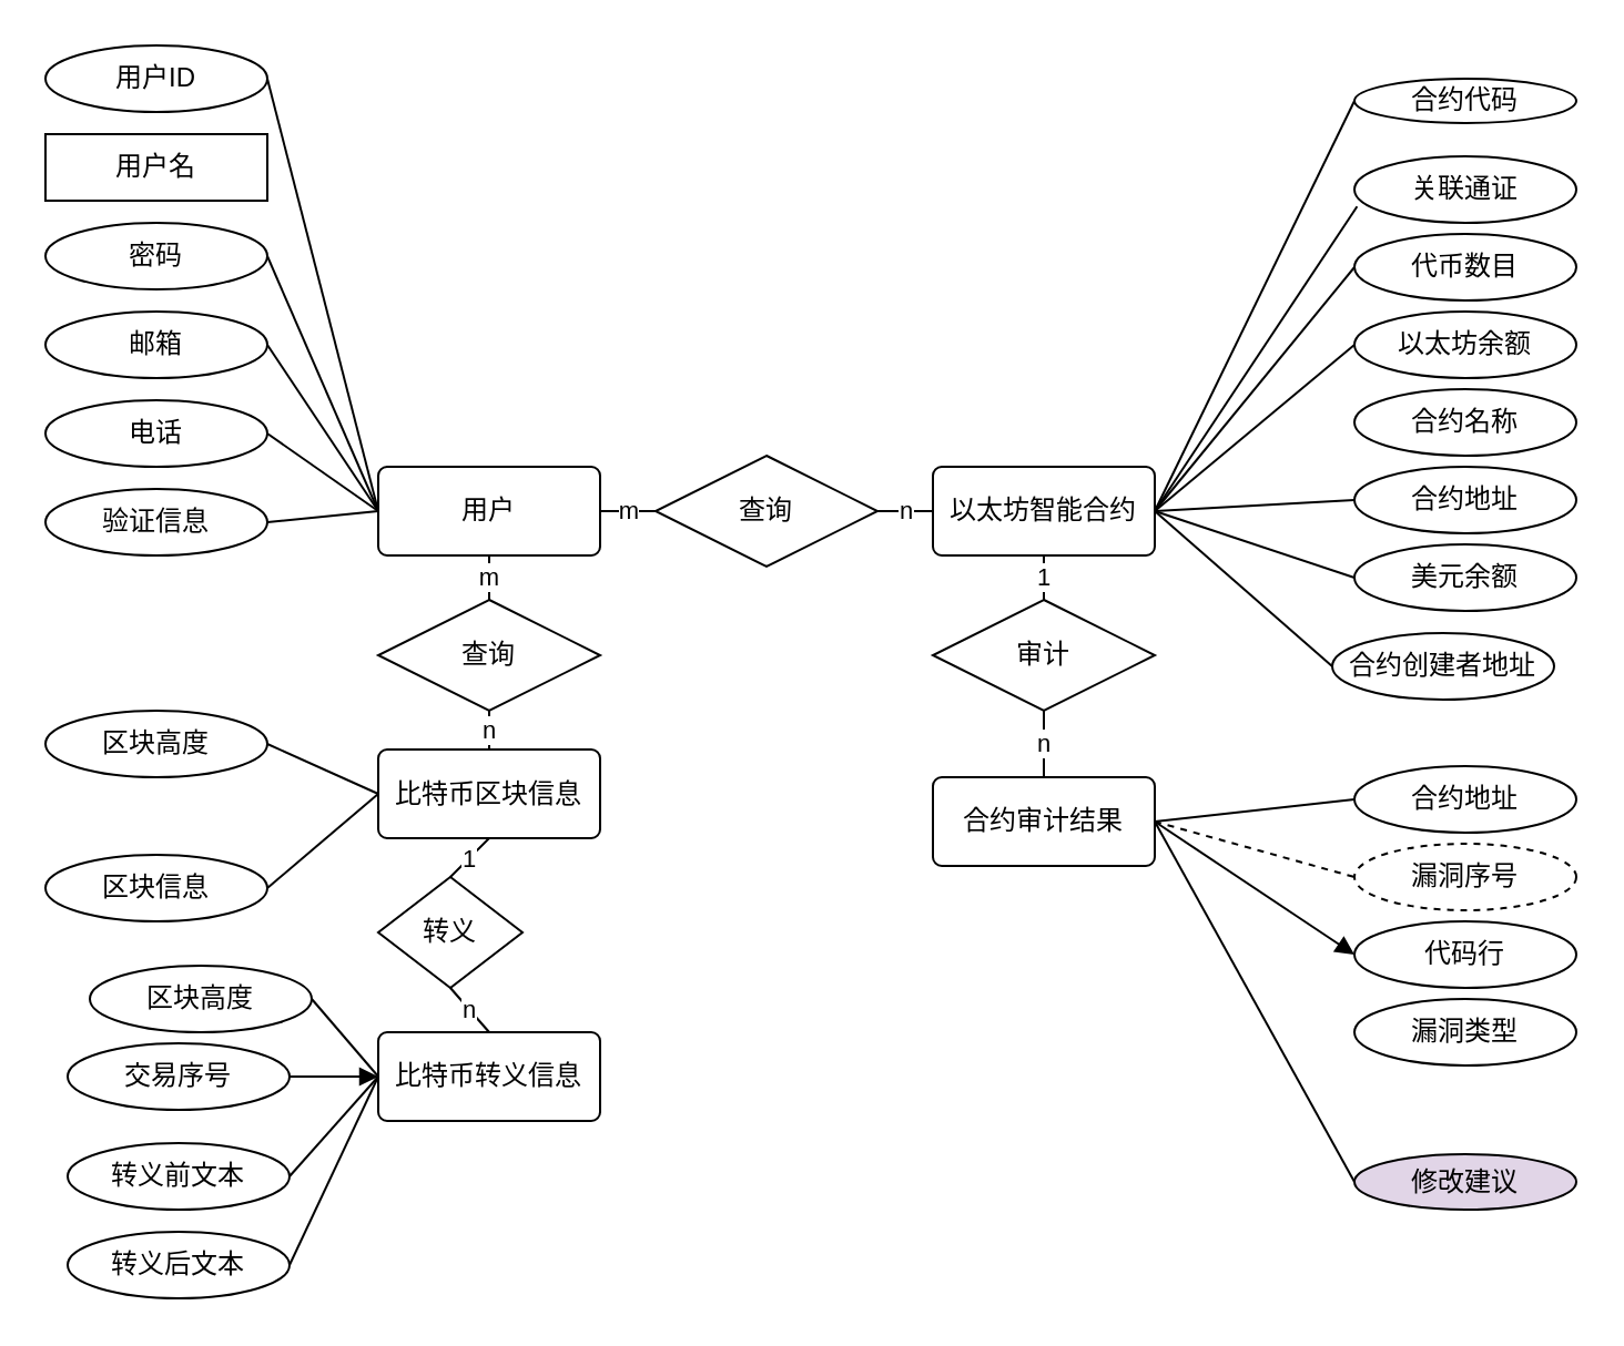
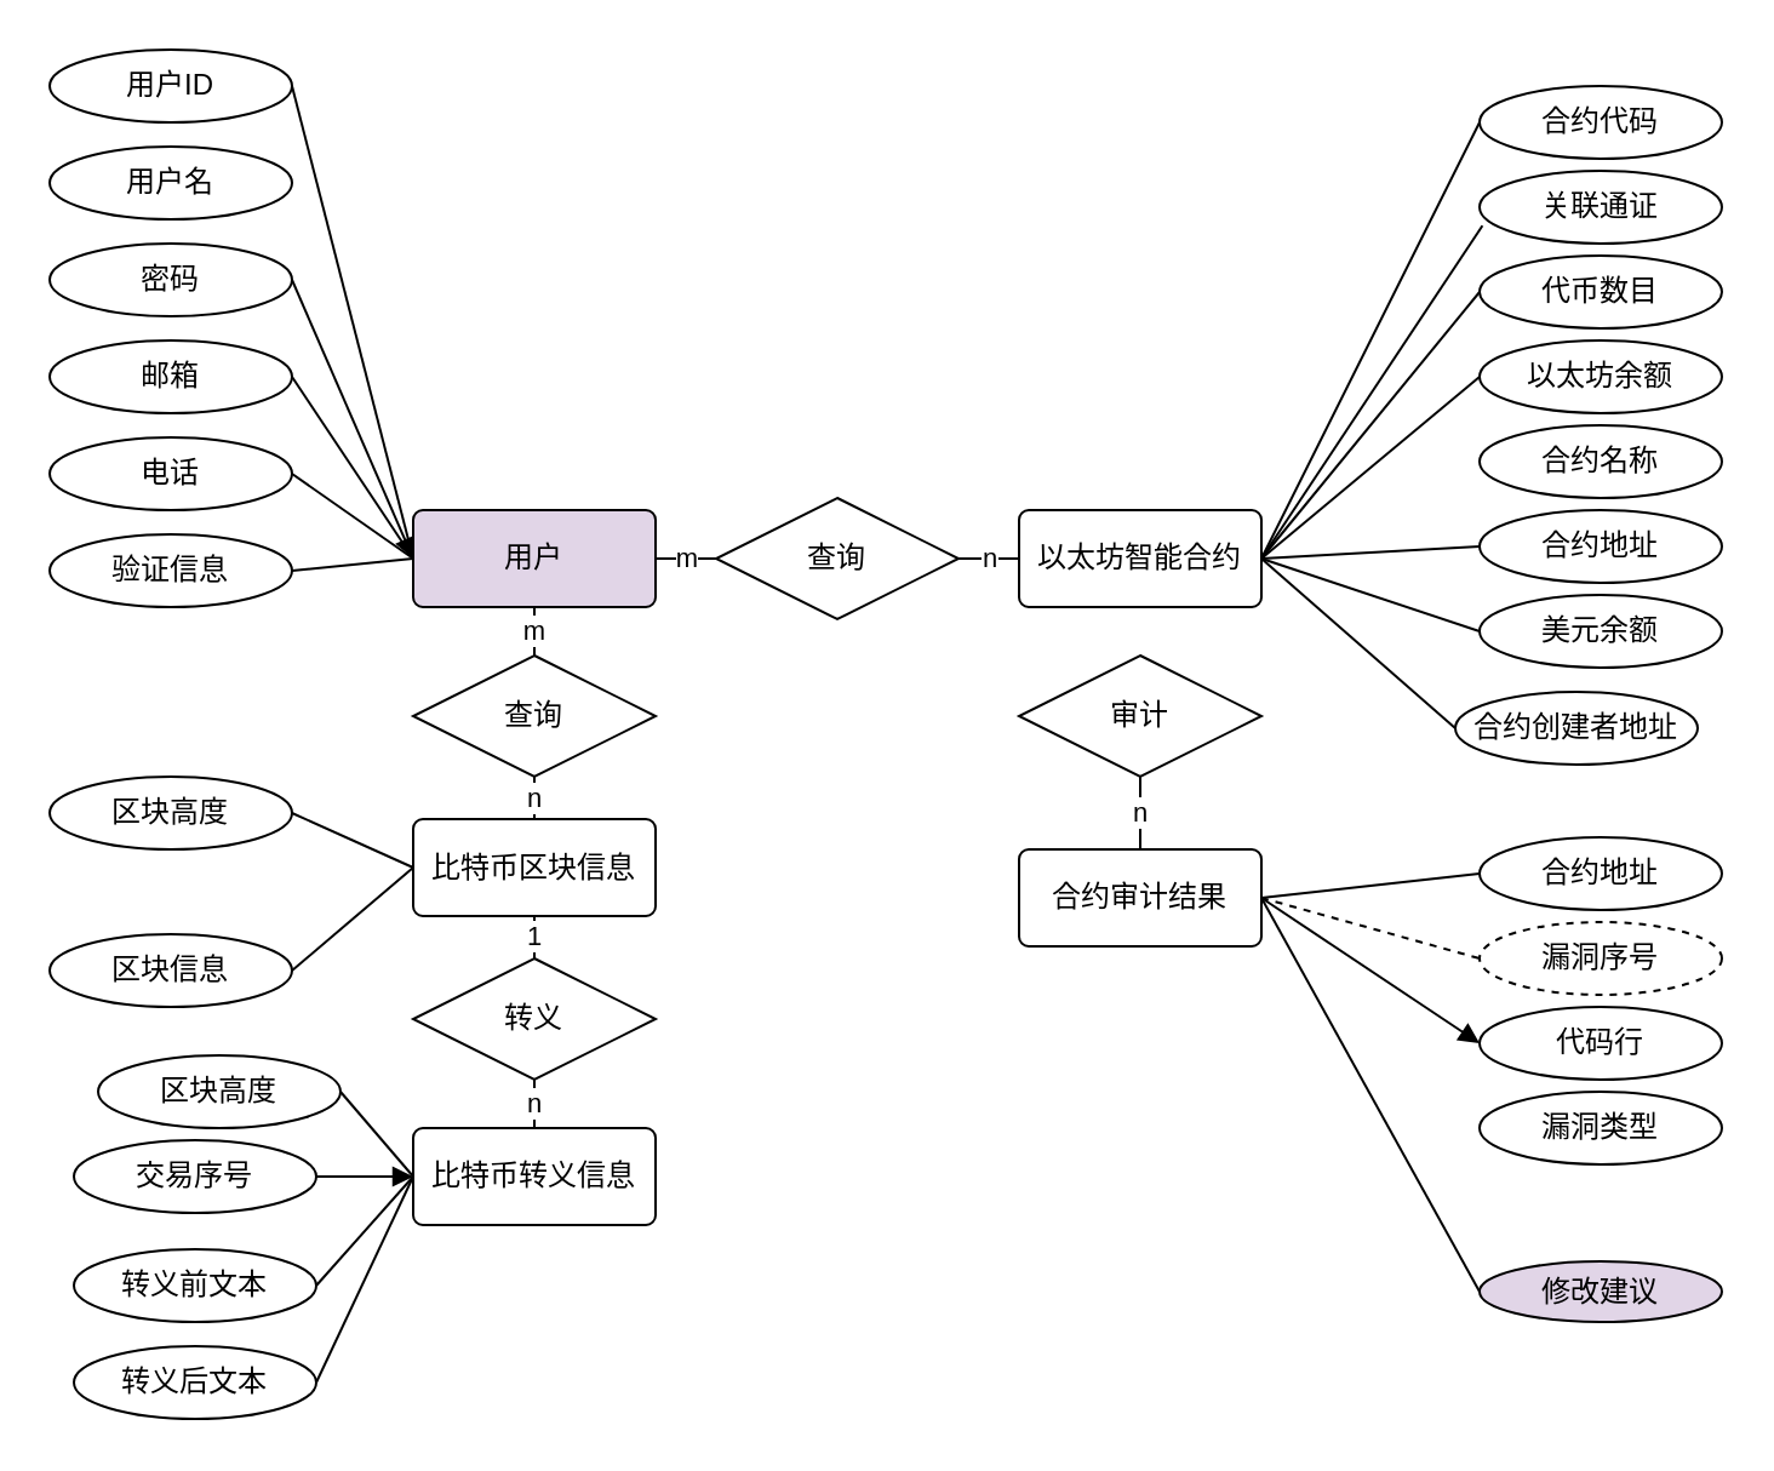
  <mxCell id="0" />
  <mxCell id="1" parent="0" />
- <mxCell id="2" value="用户" style="rounded=1;arcSize=10;whiteSpace=wrap;html=1;align=center;" vertex="1" parent="1"><mxGeometry x="170" y="210" width="100" height="40" as="geometry" /></mxCell>
+ <mxCell id="2" value="用户" style="rounded=1;arcSize=10;whiteSpace=wrap;html=1;align=center;fillColor=#e1d5e7;" vertex="1" parent="1"><mxGeometry x="170" y="210" width="100" height="40" as="geometry" /></mxCell>
  <mxCell id="3" value="用户ID" style="ellipse;whiteSpace=wrap;html=1;align=center;" vertex="1" parent="1"><mxGeometry x="20" y="20" width="100" height="30" as="geometry" /></mxCell>
  <mxCell id="4" value="审计" style="rhombus;whiteSpace=wrap;html=1;" vertex="1" parent="1"><mxGeometry x="420" y="270" width="100" height="50" as="geometry" /></mxCell>
  <mxCell id="5" value="以太坊智能合约" style="rounded=1;arcSize=10;whiteSpace=wrap;html=1;align=center;" vertex="1" parent="1"><mxGeometry x="420" y="210" width="100" height="40" as="geometry" /></mxCell>
  <mxCell id="6" value="合约审计结果" style="rounded=1;arcSize=10;whiteSpace=wrap;html=1;align=center;" vertex="1" parent="1"><mxGeometry x="420" y="350" width="100" height="40" as="geometry" /></mxCell>
  <mxCell id="7" value="比特币区块信息" style="rounded=1;arcSize=10;whiteSpace=wrap;html=1;align=center;" vertex="1" parent="1"><mxGeometry x="170" y="337.5" width="100" height="40" as="geometry" /></mxCell>
  <mxCell id="8" value="比特币转义信息" style="rounded=1;arcSize=10;whiteSpace=wrap;html=1;align=center;" vertex="1" parent="1"><mxGeometry x="170" y="465" width="100" height="40" as="geometry" /></mxCell>
- <mxCell id="9" value="用户名" style="whiteSpace=wrap;html=1;align=center;rounded=0;" vertex="1" parent="1"><mxGeometry x="20" y="60" width="100" height="30" as="geometry" /></mxCell>
+ <mxCell id="9" value="用户名" style="ellipse;whiteSpace=wrap;html=1;align=center;" vertex="1" parent="1"><mxGeometry x="20" y="60" width="100" height="30" as="geometry" /></mxCell>
  <mxCell id="10" value="密码" style="ellipse;whiteSpace=wrap;html=1;align=center;" vertex="1" parent="1"><mxGeometry x="20" y="100" width="100" height="30" as="geometry" /></mxCell>
  <mxCell id="11" value="邮箱" style="ellipse;whiteSpace=wrap;html=1;align=center;" vertex="1" parent="1"><mxGeometry x="20" y="140" width="100" height="30" as="geometry" /></mxCell>
  <mxCell id="12" value="电话" style="ellipse;whiteSpace=wrap;html=1;align=center;" vertex="1" parent="1"><mxGeometry x="20" y="180" width="100" height="30" as="geometry" /></mxCell>
  <mxCell id="13" value="验证信息" style="ellipse;whiteSpace=wrap;html=1;align=center;" vertex="1" parent="1"><mxGeometry x="20" y="220" width="100" height="30" as="geometry" /></mxCell>
  <mxCell id="14" value="" style="endArrow=none;html=1;exitX=1;exitY=0.5;exitDx=0;exitDy=0;entryX=0;entryY=0.5;entryDx=0;entryDy=0;" edge="1" parent="1" source="3" target="2"><mxGeometry width="50" height="50" relative="1" as="geometry"><mxPoint x="250" y="170" as="sourcePoint" /><mxPoint x="300" y="120" as="targetPoint" /></mxGeometry></mxCell>
- <mxCell id="15" value="" style="endArrow=none;html=1;exitX=1;exitY=0.5;exitDx=0;exitDy=0;entryX=0;entryY=0.5;entryDx=0;entryDy=0;" edge="1" parent="1" source="10" target="2"><mxGeometry width="50" height="50" relative="1" as="geometry"><mxPoint x="420" as="sourcePoint" y="55" /><mxPoint x="500" y="150" as="targetPoint" /></mxGeometry></mxCell>
+ <mxCell id="15" value="" style="endArrow=block;html=1;exitX=1;exitY=0.5;exitDx=0;exitDy=0;entryX=0;entryY=0.5;entryDx=0;entryDy=0;" edge="1" parent="1" source="10" target="2"><mxGeometry width="50" height="50" relative="1" as="geometry"><mxPoint x="420" as="sourcePoint" y="55" /><mxPoint x="500" y="150" as="targetPoint" /></mxGeometry></mxCell>
  <mxCell id="16" value="" style="endArrow=none;html=1;exitX=1;exitY=0.5;exitDx=0;exitDy=0;entryX=0;entryY=0.5;entryDx=0;entryDy=0;" edge="1" parent="1" source="12" target="2"><mxGeometry width="50" height="50" relative="1" as="geometry"><mxPoint x="160" y="237.5" as="sourcePoint" /><mxPoint x="240" y="332.5" as="targetPoint" /></mxGeometry></mxCell>
  <mxCell id="17" value="" style="endArrow=none;html=1;exitX=1;exitY=0.5;exitDx=0;exitDy=0;entryX=0;entryY=0.5;entryDx=0;entryDy=0;" edge="1" parent="1" source="11" target="2"><mxGeometry width="50" height="50" relative="1" as="geometry"><mxPoint x="300" y="155" as="sourcePoint" /><mxPoint x="600" y="180" as="targetPoint" /></mxGeometry></mxCell>
  <mxCell id="18" value="" style="endArrow=none;html=1;exitX=1;exitY=0.5;exitDx=0;exitDy=0;entryX=0;entryY=0.5;entryDx=0;entryDy=0;" edge="1" parent="1" source="13" target="2"><mxGeometry width="50" height="50" relative="1" as="geometry"><mxPoint x="150" y="255" as="sourcePoint" /><mxPoint x="230" y="350" as="targetPoint" /></mxGeometry></mxCell>
- <mxCell id="19" value="合约代码" style="ellipse;whiteSpace=wrap;html=1;align=center;" vertex="1" parent="1"><mxGeometry x="610" y="35" width="100" height="20" as="geometry" /></mxCell>
+ <mxCell id="19" value="合约代码" style="ellipse;whiteSpace=wrap;html=1;align=center;" vertex="1" parent="1"><mxGeometry x="610" y="35" width="100" height="30" as="geometry" /></mxCell>
  <mxCell id="20" value="代币数目" style="ellipse;whiteSpace=wrap;html=1;align=center;" vertex="1" parent="1"><mxGeometry x="610" y="105" width="100" height="30" as="geometry" /></mxCell>
  <mxCell id="21" value="关联通证" style="ellipse;whiteSpace=wrap;html=1;align=center;" vertex="1" parent="1"><mxGeometry x="610" y="70" width="100" height="30" as="geometry" /></mxCell>
  <mxCell id="22" value="合约创建者地址" style="ellipse;whiteSpace=wrap;html=1;align=center;" vertex="1" parent="1"><mxGeometry x="600" y="285" width="100" height="30" as="geometry" /></mxCell>
  <mxCell id="23" value="美元余额" style="ellipse;whiteSpace=wrap;html=1;align=center;" vertex="1" parent="1"><mxGeometry x="610" y="245" width="100" height="30" as="geometry" /></mxCell>
  <mxCell id="24" value="以太坊余额" style="ellipse;whiteSpace=wrap;html=1;align=center;" vertex="1" parent="1"><mxGeometry x="610" y="140" width="100" height="30" as="geometry" /></mxCell>
  <mxCell id="25" value="合约名称" style="ellipse;whiteSpace=wrap;html=1;align=center;" vertex="1" parent="1"><mxGeometry x="610" y="175" width="100" height="30" as="geometry" /></mxCell>
  <mxCell id="26" value="合约地址" style="ellipse;whiteSpace=wrap;html=1;align=center;" vertex="1" parent="1"><mxGeometry x="610" y="210" width="100" height="30" as="geometry" /></mxCell>
  <mxCell id="27" value="" style="endArrow=none;html=1;exitX=0;exitY=0.5;exitDx=0;exitDy=0;entryX=1;entryY=0.5;entryDx=0;entryDy=0;" edge="1" parent="1" source="19" target="5"><mxGeometry width="50" height="50" relative="1" as="geometry"><mxPoint x="450" y="87.5" as="sourcePoint" /><mxPoint x="500" y="192.5" as="targetPoint" /></mxGeometry></mxCell>
  <mxCell id="28" value="" style="endArrow=none;html=1;exitX=0.012;exitY=0.753;exitDx=0;exitDy=0;entryX=1;entryY=0.5;entryDx=0;entryDy=0;exitPerimeter=0;" edge="1" parent="1" source="21" target="5"><mxGeometry width="50" height="50" relative="1" as="geometry"><mxPoint x="590" y="157.5" as="sourcePoint" /><mxPoint x="420" y="247.5" as="targetPoint" /></mxGeometry></mxCell>
  <mxCell id="29" value="" style="endArrow=none;html=1;exitX=0;exitY=0.5;exitDx=0;exitDy=0;entryX=1;entryY=0.5;entryDx=0;entryDy=0;" edge="1" parent="1" source="20" target="5"><mxGeometry width="50" height="50" relative="1" as="geometry"><mxPoint x="570" y="177.5" as="sourcePoint" /><mxPoint x="400" y="267.5" as="targetPoint" /></mxGeometry></mxCell>
  <mxCell id="30" value="" style="endArrow=none;html=1;exitX=0;exitY=0.5;exitDx=0;exitDy=0;entryX=1;entryY=0.5;entryDx=0;entryDy=0;" edge="1" parent="1" source="24" target="5"><mxGeometry width="50" height="50" relative="1" as="geometry"><mxPoint x="540" y="207.5" as="sourcePoint" /><mxPoint x="370" y="297.5" as="targetPoint" /></mxGeometry></mxCell>
  <mxCell id="31" value="" style="endArrow=none;html=1;exitX=0;exitY=0.5;exitDx=0;exitDy=0;entryX=1;entryY=0.5;entryDx=0;entryDy=0;" edge="1" parent="1" source="26" target="5"><mxGeometry width="50" height="50" relative="1" as="geometry"><mxPoint x="475" y="252.5" as="sourcePoint" /><mxPoint x="305" y="342.5" as="targetPoint" /></mxGeometry></mxCell>
  <mxCell id="32" value="" style="endArrow=none;html=1;exitX=0;exitY=0.5;exitDx=0;exitDy=0;entryX=1;entryY=0.5;entryDx=0;entryDy=0;" edge="1" parent="1" source="23" target="5"><mxGeometry width="50" height="50" relative="1" as="geometry"><mxPoint x="450" y="272.5" as="sourcePoint" /><mxPoint x="280" y="362.5" as="targetPoint" /></mxGeometry></mxCell>
  <mxCell id="33" value="" style="endArrow=none;html=1;exitX=0;exitY=0.5;exitDx=0;exitDy=0;entryX=1;entryY=0.5;entryDx=0;entryDy=0;" edge="1" parent="1" source="22" target="5"><mxGeometry width="50" height="50" relative="1" as="geometry"><mxPoint x="620" y="247.5" as="sourcePoint" /><mxPoint x="410" y="362.5" as="targetPoint" /></mxGeometry></mxCell>
  <mxCell id="34" value="查询" style="rhombus;whiteSpace=wrap;html=1;" vertex="1" parent="1"><mxGeometry x="295" y="205" width="100" height="50" as="geometry" /></mxCell>
  <mxCell id="35" value="查询" style="rhombus;whiteSpace=wrap;html=1;" vertex="1" parent="1"><mxGeometry x="170" y="270" width="100" height="50" as="geometry" /></mxCell>
- <mxCell id="36" value="转义" style="rhombus;whiteSpace=wrap;html=1;" vertex="1" parent="1"><mxGeometry x="170" y="395" width="65" height="50" as="geometry" /></mxCell>
+ <mxCell id="36" value="转义" style="rhombus;whiteSpace=wrap;html=1;" vertex="1" parent="1"><mxGeometry x="170" y="395" width="100" height="50" as="geometry" /></mxCell>
  <mxCell id="37" value="m" style="endArrow=none;html=1;exitX=1;exitY=0.5;exitDx=0;exitDy=0;entryX=0;entryY=0.5;entryDx=0;entryDy=0;" edge="1" parent="1" source="2" target="34"><mxGeometry width="50" height="50" relative="1" as="geometry"><mxPoint x="180" y="425" as="sourcePoint" /><mxPoint x="230" y="375" as="targetPoint" /></mxGeometry></mxCell>
  <mxCell id="38" value="n" style="endArrow=none;html=1;entryX=0;entryY=0.5;entryDx=0;entryDy=0;exitX=1;exitY=0.5;exitDx=0;exitDy=0;" edge="1" parent="1" source="34" target="5"><mxGeometry width="50" height="50" relative="1" as="geometry"><mxPoint x="395" y="230" as="sourcePoint" /><mxPoint x="420" y="230" as="targetPoint" /></mxGeometry></mxCell>
- <mxCell id="39" value="1" style="endArrow=none;html=1;entryX=0.5;entryY=1;entryDx=0;entryDy=0;exitX=0.5;exitY=0;exitDx=0;exitDy=0;" edge="1" parent="1" source="4" target="5"><mxGeometry width="50" height="50" relative="1" as="geometry"><mxPoint x="405" y="240" as="sourcePoint" /><mxPoint x="430" y="240" as="targetPoint" /></mxGeometry></mxCell>
  <mxCell id="40" value="n" style="endArrow=none;html=1;entryX=0.5;entryY=0;entryDx=0;entryDy=0;exitX=0.5;exitY=1;exitDx=0;exitDy=0;" edge="1" parent="1" source="4" target="6"><mxGeometry width="50" height="50" relative="1" as="geometry"><mxPoint x="415" y="250" as="sourcePoint" /><mxPoint x="440" y="250" as="targetPoint" /></mxGeometry></mxCell>
  <mxCell id="41" value="n" style="endArrow=none;html=1;entryX=0.5;entryY=1;entryDx=0;entryDy=0;exitX=0.5;exitY=0;exitDx=0;exitDy=0;" edge="1" parent="1" source="7" target="35"><mxGeometry width="50" height="50" relative="1" as="geometry"><mxPoint x="480" y="280" as="sourcePoint" /><mxPoint x="480" y="260" as="targetPoint" /></mxGeometry></mxCell>
  <mxCell id="42" value="m" style="endArrow=none;html=1;entryX=0.5;entryY=1;entryDx=0;entryDy=0;exitX=0.5;exitY=0;exitDx=0;exitDy=0;" edge="1" parent="1" source="35" target="2"><mxGeometry width="50" height="50" relative="1" as="geometry"><mxPoint x="490" y="290" as="sourcePoint" /><mxPoint x="490" y="270" as="targetPoint" /></mxGeometry></mxCell>
  <mxCell id="43" value="1" style="endArrow=none;html=1;entryX=0.5;entryY=1;entryDx=0;entryDy=0;exitX=0.5;exitY=0;exitDx=0;exitDy=0;" edge="1" parent="1" source="36" target="7"><mxGeometry width="50" height="50" relative="1" as="geometry"><mxPoint x="230" y="347.5" as="sourcePoint" /><mxPoint x="230" y="330" as="targetPoint" /></mxGeometry></mxCell>
  <mxCell id="44" value="n" style="endArrow=none;html=1;entryX=0.5;entryY=1;entryDx=0;entryDy=0;exitX=0.5;exitY=0;exitDx=0;exitDy=0;" edge="1" parent="1" source="8" target="36"><mxGeometry width="50" height="50" relative="1" as="geometry"><mxPoint x="240" y="357.5" as="sourcePoint" /><mxPoint x="240" y="340" as="targetPoint" /></mxGeometry></mxCell>
  <mxCell id="45" value="合约地址" style="ellipse;whiteSpace=wrap;html=1;align=center;" vertex="1" parent="1"><mxGeometry x="610" y="345" width="100" height="30" as="geometry" /></mxCell>
  <mxCell id="46" value="漏洞序号" style="ellipse;whiteSpace=wrap;html=1;align=center;dashed=1;" vertex="1" parent="1"><mxGeometry x="610" y="380" width="100" height="30" as="geometry" /></mxCell>
  <mxCell id="47" value="代码行" style="ellipse;whiteSpace=wrap;html=1;align=center;" vertex="1" parent="1"><mxGeometry x="610" y="415" width="100" height="30" as="geometry" /></mxCell>
  <mxCell id="48" value="漏洞类型" style="ellipse;whiteSpace=wrap;html=1;align=center;" vertex="1" parent="1"><mxGeometry x="610" y="450" width="100" height="30" as="geometry" /></mxCell>
  <mxCell id="49" value="修改建议" style="ellipse;whiteSpace=wrap;html=1;align=center;fillColor=#e1d5e7;" vertex="1" parent="1"><mxGeometry x="610" y="520" width="100" height="25" as="geometry" /></mxCell>
  <mxCell id="50" value="区块高度" style="ellipse;whiteSpace=wrap;html=1;align=center;" vertex="1" parent="1"><mxGeometry x="20" y="320" width="100" height="30" as="geometry" /></mxCell>
  <mxCell id="51" value="区块信息" style="ellipse;whiteSpace=wrap;html=1;align=center;" vertex="1" parent="1"><mxGeometry x="20" y="385" width="100" height="30" as="geometry" /></mxCell>
  <mxCell id="52" value="转义后文本" style="ellipse;whiteSpace=wrap;html=1;align=center;" vertex="1" parent="1"><mxGeometry x="30" y="555" width="100" height="30" as="geometry" /></mxCell>
  <mxCell id="53" value="转义前文本" style="ellipse;whiteSpace=wrap;html=1;align=center;" vertex="1" parent="1"><mxGeometry x="30" y="515" width="100" height="30" as="geometry" /></mxCell>
  <mxCell id="54" value="交易序号" style="ellipse;whiteSpace=wrap;html=1;align=center;" vertex="1" parent="1"><mxGeometry x="30" y="470" width="100" height="30" as="geometry" /></mxCell>
  <mxCell id="55" value="区块高度" style="ellipse;whiteSpace=wrap;html=1;align=center;" vertex="1" parent="1"><mxGeometry x="40" y="435" width="100" height="30" as="geometry" /></mxCell>
  <mxCell id="56" value="" style="endArrow=none;html=1;exitX=1;exitY=0.5;exitDx=0;exitDy=0;entryX=0;entryY=0.5;entryDx=0;entryDy=0;" edge="1" parent="1" source="50" target="7"><mxGeometry width="50" height="50" relative="1" as="geometry"><mxPoint x="340" y="440" as="sourcePoint" /><mxPoint x="390" y="435" as="targetPoint" /></mxGeometry></mxCell>
  <mxCell id="57" value="" style="endArrow=none;html=1;exitX=1;exitY=0.5;exitDx=0;exitDy=0;entryX=0;entryY=0.5;entryDx=0;entryDy=0;" edge="1" parent="1" source="51" target="7"><mxGeometry width="50" height="50" relative="1" as="geometry"><mxPoint x="140" y="255" as="sourcePoint" /><mxPoint x="190" y="250" as="targetPoint" /></mxGeometry></mxCell>
  <mxCell id="58" value="" style="endArrow=none;html=1;exitX=1;exitY=0.5;exitDx=0;exitDy=0;entryX=0;entryY=0.5;entryDx=0;entryDy=0;" edge="1" parent="1" source="55" target="8"><mxGeometry width="50" height="50" relative="1" as="geometry"><mxPoint x="150" y="265" as="sourcePoint" /><mxPoint x="200" y="260" as="targetPoint" /></mxGeometry></mxCell>
  <mxCell id="59" value="" style="endArrow=block;html=1;exitX=1;exitY=0.5;exitDx=0;exitDy=0;entryX=0;entryY=0.5;entryDx=0;entryDy=0;" edge="1" parent="1" source="54" target="8"><mxGeometry width="50" height="50" relative="1" as="geometry"><mxPoint x="160" y="275" as="sourcePoint" /><mxPoint x="210" y="270" as="targetPoint" /></mxGeometry></mxCell>
  <mxCell id="60" value="" style="endArrow=none;html=1;exitX=1;exitY=0.5;exitDx=0;exitDy=0;" edge="1" parent="1" source="53"><mxGeometry width="50" height="50" relative="1" as="geometry"><mxPoint x="170" y="285" as="sourcePoint" /><mxPoint x="170" y="485" as="targetPoint" /></mxGeometry></mxCell>
  <mxCell id="61" value="" style="endArrow=none;html=1;exitX=1;exitY=0.5;exitDx=0;exitDy=0;entryX=0;entryY=0.5;entryDx=0;entryDy=0;" edge="1" parent="1" source="52" target="8"><mxGeometry width="50" height="50" relative="1" as="geometry"><mxPoint x="180" y="295" as="sourcePoint" /><mxPoint x="230" y="290" as="targetPoint" /></mxGeometry></mxCell>
  <mxCell id="62" value="" style="endArrow=none;html=1;exitX=1;exitY=0.5;exitDx=0;exitDy=0;entryX=0;entryY=0.5;entryDx=0;entryDy=0;" edge="1" parent="1" source="6" target="45"><mxGeometry width="50" height="50" relative="1" as="geometry"><mxPoint x="130" y="390" as="sourcePoint" /><mxPoint x="180" y="367.5" as="targetPoint" /></mxGeometry></mxCell>
  <mxCell id="63" value="" style="endArrow=none;html=1;exitX=1;exitY=0.5;exitDx=0;exitDy=0;entryX=0;entryY=0.5;entryDx=0;entryDy=0;" edge="1" parent="1" source="6" target="49"><mxGeometry width="50" height="50" relative="1" as="geometry"><mxPoint x="180" y="440" as="sourcePoint" /><mxPoint x="230" y="417.5" as="targetPoint" /></mxGeometry></mxCell>
  <mxCell id="64" value="" style="endArrow=none;html=1;exitX=1;exitY=0.5;exitDx=0;exitDy=0;entryX=0;entryY=0.5;entryDx=0;entryDy=0;dashed=1;" edge="1" parent="1" source="6" target="46"><mxGeometry width="50" height="50" relative="1" as="geometry"><mxPoint x="530" y="380" as="sourcePoint" /><mxPoint x="620" y="370" as="targetPoint" /></mxGeometry></mxCell>
  <mxCell id="65" value="" style="endArrow=block;html=1;exitX=1;exitY=0.5;exitDx=0;exitDy=0;entryX=0;entryY=0.5;entryDx=0;entryDy=0;" edge="1" parent="1" source="6" target="47"><mxGeometry width="50" height="50" relative="1" as="geometry"><mxPoint x="540" y="390" as="sourcePoint" /><mxPoint x="630" y="380" as="targetPoint" /></mxGeometry></mxCell>
